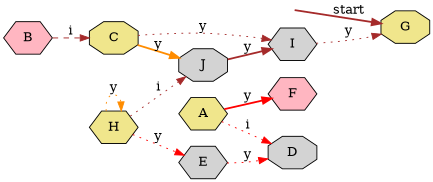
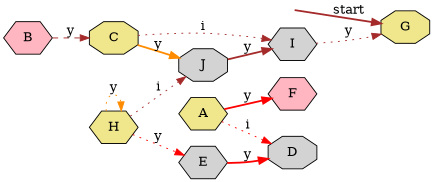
  digraph {
    rankdir=LR
    node [shape=hexagon style=filled fillcolor=khaki]
    edge [color=brown style=dotted]
    __start [shape=point style=invis fillcolor=""]
    G [shape=octagon]
    F [fillcolor=lightpink]
    D [fillcolor=lightgrey shape=octagon]
    A
    C [shape=octagon]
    J [fillcolor=lightgrey shape=octagon]
    I [fillcolor=lightgrey]
    E [fillcolor=lightgrey]
    H
    B [fillcolor=lightpink]
    __start -> G [label=start style=bold]
    A -> F [color=red label=y style=bold]
    A -> D [color=red label=i]
    C -> J [color=darkorange label=y style=bold]
-   C -> I [label=y]
+   C -> I [label=i]
    J -> I [label=y style=bold]
    I -> G [label=y]
-   E -> D [color=red label=y]
+   E -> D [color=red label=y style=bold]
    H -> J [label=i]
    H -> E [color=red label=y]
    H -> H [color=darkorange label=y]
-   B -> C [label=i style=dashed]
+   B -> C [label=y style=dashed]
  }
